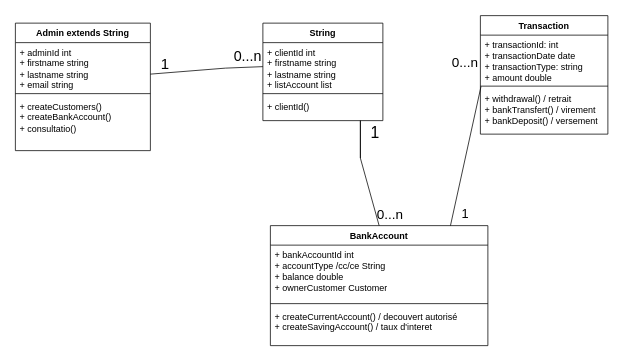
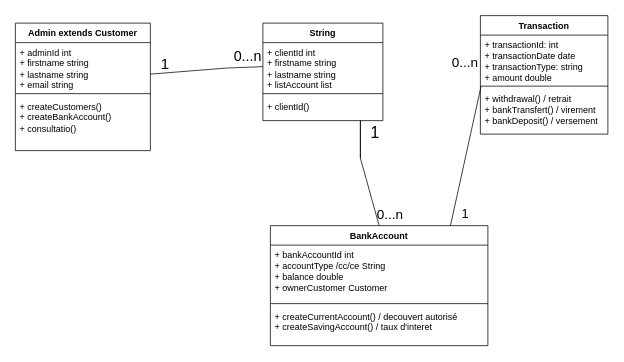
  <mxCell id="0" />
  <mxCell id="1" parent="0" />
  <mxCell id="2" value="Transaction" style="swimlane;fontStyle=1;align=center;verticalAlign=top;childLayout=stackLayout;horizontal=1;startSize=26;horizontalStack=0;resizeParent=1;resizeParentMax=0;resizeLast=0;collapsible=1;marginBottom=0;whiteSpace=wrap;html=1;" parent="1" vertex="1"><mxGeometry x="640" y="20" width="170" height="158" as="geometry" /></mxCell>
  <mxCell id="3" value="+ transactionId: int&lt;div&gt;+ transactionDate date&lt;/div&gt;&lt;div&gt;+ transactionType: string&lt;/div&gt;&lt;div&gt;+ amount double&lt;/div&gt;" style="text;strokeColor=none;fillColor=none;align=left;verticalAlign=top;spacingLeft=4;spacingRight=4;overflow=hidden;rotatable=0;points=[[0,0.5],[1,0.5]];portConstraint=eastwest;whiteSpace=wrap;html=1;" parent="2" vertex="1"><mxGeometry y="26" width="170" height="64" as="geometry" /></mxCell>
  <mxCell id="4" value="" style="line;strokeWidth=1;fillColor=none;align=left;verticalAlign=middle;spacingTop=-1;spacingLeft=3;spacingRight=3;rotatable=0;labelPosition=right;points=[];portConstraint=eastwest;strokeColor=inherit;" parent="2" vertex="1"><mxGeometry y="90" width="170" height="8" as="geometry" /></mxCell>
  <mxCell id="5" value="+ withdrawal() / retrait&lt;div&gt;+ bankTransfert() / virement&lt;/div&gt;&lt;div&gt;+ bankDeposit() / versement&lt;/div&gt;" style="text;strokeColor=none;fillColor=none;align=left;verticalAlign=top;spacingLeft=4;spacingRight=4;overflow=hidden;rotatable=0;points=[[0,0.5],[1,0.5]];portConstraint=eastwest;whiteSpace=wrap;html=1;" parent="2" vertex="1"><mxGeometry y="98" width="170" height="60" as="geometry" /></mxCell>
  <mxCell id="6" value="String" style="swimlane;fontStyle=1;align=center;verticalAlign=top;childLayout=stackLayout;horizontal=1;startSize=26;horizontalStack=0;resizeParent=1;resizeParentMax=0;resizeLast=0;collapsible=1;marginBottom=0;whiteSpace=wrap;html=1;" parent="1" vertex="1"><mxGeometry x="350" y="30" width="160" height="130" as="geometry" /></mxCell>
  <mxCell id="7" value="+ clientId int&lt;div&gt;+ firstname string&lt;/div&gt;&lt;div&gt;+ lastname string&lt;/div&gt;&lt;div&gt;+ listAccount list&lt;/div&gt;" style="text;strokeColor=none;fillColor=none;align=left;verticalAlign=top;spacingLeft=4;spacingRight=4;overflow=hidden;rotatable=0;points=[[0,0.5],[1,0.5]];portConstraint=eastwest;whiteSpace=wrap;html=1;" parent="6" vertex="1"><mxGeometry y="26" width="160" height="64" as="geometry" /></mxCell>
  <mxCell id="8" value="" style="line;strokeWidth=1;fillColor=none;align=left;verticalAlign=middle;spacingTop=-1;spacingLeft=3;spacingRight=3;rotatable=0;labelPosition=right;points=[];portConstraint=eastwest;strokeColor=inherit;" parent="6" vertex="1"><mxGeometry y="90" width="160" height="8" as="geometry" /></mxCell>
  <mxCell id="9" value="+ clientId()" style="text;strokeColor=none;fillColor=none;align=left;verticalAlign=top;spacingLeft=4;spacingRight=4;overflow=hidden;rotatable=0;points=[[0,0.5],[1,0.5]];portConstraint=eastwest;whiteSpace=wrap;html=1;" parent="6" vertex="1"><mxGeometry y="98" width="160" height="32" as="geometry" /></mxCell>
  <mxCell id="10" value="BankAccount" style="swimlane;fontStyle=1;align=center;verticalAlign=top;childLayout=stackLayout;horizontal=1;startSize=26;horizontalStack=0;resizeParent=1;resizeParentMax=0;resizeLast=0;collapsible=1;marginBottom=0;whiteSpace=wrap;html=1;" parent="1" vertex="1"><mxGeometry x="360" y="300" width="290" height="160" as="geometry" /></mxCell>
  <mxCell id="11" value="&lt;div&gt;+ bankAccountId int&lt;/div&gt;+ accountType /cc/ce String&lt;div&gt;+ balance double&lt;/div&gt;&lt;div&gt;+ ownerCustomer Customer&lt;/div&gt;" style="text;strokeColor=none;fillColor=none;align=left;verticalAlign=top;spacingLeft=4;spacingRight=4;overflow=hidden;rotatable=0;points=[[0,0.5],[1,0.5]];portConstraint=eastwest;whiteSpace=wrap;html=1;" parent="10" vertex="1"><mxGeometry y="26" width="290" height="74" as="geometry" /></mxCell>
  <mxCell id="12" value="" style="line;strokeWidth=1;fillColor=none;align=left;verticalAlign=middle;spacingTop=-1;spacingLeft=3;spacingRight=3;rotatable=0;labelPosition=right;points=[];portConstraint=eastwest;strokeColor=inherit;" parent="10" vertex="1"><mxGeometry y="100" width="290" height="8" as="geometry" /></mxCell>
  <mxCell id="13" value="+ createCurrentAccount() / decouvert autorisé&lt;div&gt;+ createSavingAccount() / taux d'interet&lt;/div&gt;" style="text;strokeColor=none;fillColor=none;align=left;verticalAlign=top;spacingLeft=4;spacingRight=4;overflow=hidden;rotatable=0;points=[[0,0.5],[1,0.5]];portConstraint=eastwest;whiteSpace=wrap;html=1;" parent="10" vertex="1"><mxGeometry y="108" width="290" height="52" as="geometry" /></mxCell>
- <mxCell id="14" value="Admin extends String" style="swimlane;fontStyle=1;align=center;verticalAlign=top;childLayout=stackLayout;horizontal=1;startSize=26;horizontalStack=0;resizeParent=1;resizeParentMax=0;resizeLast=0;collapsible=1;marginBottom=0;whiteSpace=wrap;html=1;" parent="1" vertex="1"><mxGeometry x="20" y="30" width="180" height="170" as="geometry" /></mxCell>
+ <mxCell id="14" value="Admin extends Customer" style="swimlane;fontStyle=1;align=center;verticalAlign=top;childLayout=stackLayout;horizontal=1;startSize=26;horizontalStack=0;resizeParent=1;resizeParentMax=0;resizeLast=0;collapsible=1;marginBottom=0;whiteSpace=wrap;html=1;" parent="1" vertex="1"><mxGeometry x="20" y="30" width="180" height="170" as="geometry" /></mxCell>
  <mxCell id="15" value="+ adminId int&lt;div&gt;+ firstname string&lt;/div&gt;&lt;div&gt;+ lastname string&lt;/div&gt;&lt;div&gt;+ email string&lt;/div&gt;" style="text;strokeColor=none;fillColor=none;align=left;verticalAlign=top;spacingLeft=4;spacingRight=4;overflow=hidden;rotatable=0;points=[[0,0.5],[1,0.5]];portConstraint=eastwest;whiteSpace=wrap;html=1;" parent="14" vertex="1"><mxGeometry y="26" width="180" height="64" as="geometry" /></mxCell>
  <mxCell id="16" value="" style="line;strokeWidth=1;fillColor=none;align=left;verticalAlign=middle;spacingTop=-1;spacingLeft=3;spacingRight=3;rotatable=0;labelPosition=right;points=[];portConstraint=eastwest;strokeColor=inherit;" parent="14" vertex="1"><mxGeometry y="90" width="180" height="8" as="geometry" /></mxCell>
  <mxCell id="17" value="+ createCustomers()&lt;div&gt;+ createBankAccount()&lt;/div&gt;&lt;div&gt;+ consultatio()&lt;/div&gt;" style="text;strokeColor=none;fillColor=none;align=left;verticalAlign=top;spacingLeft=4;spacingRight=4;overflow=hidden;rotatable=0;points=[[0,0.5],[1,0.5]];portConstraint=eastwest;whiteSpace=wrap;html=1;" parent="14" vertex="1"><mxGeometry y="98" width="180" height="72" as="geometry" /></mxCell>
  <mxCell id="18" value="" style="endArrow=none;html=1;rounded=0;entryX=0.005;entryY=-0.058;entryDx=0;entryDy=0;entryPerimeter=0;exitX=0.828;exitY=0;exitDx=0;exitDy=0;exitPerimeter=0;" parent="1" source="10" target="5" edge="1"><mxGeometry width="50" height="50" relative="1" as="geometry"><mxPoint x="510" y="100" as="sourcePoint" /><mxPoint x="560" y="50" as="targetPoint" /></mxGeometry></mxCell>
  <mxCell id="19" value="" style="endArrow=none;html=1;rounded=0;entryX=0.5;entryY=0;entryDx=0;entryDy=0;" parent="1" target="10" edge="1"><mxGeometry width="50" height="50" relative="1" as="geometry"><mxPoint x="480" y="210" as="sourcePoint" /><mxPoint x="510" y="180" as="targetPoint" /><Array as="points"><mxPoint x="480" y="160" /><mxPoint x="480" y="210" /></Array></mxGeometry></mxCell>
  <mxCell id="20" value="" style="endArrow=none;html=1;rounded=0;entryX=0;entryY=0.5;entryDx=0;entryDy=0;exitX=0;exitY=1;exitDx=0;exitDy=0;strokeColor=default;" parent="1" source="23" target="7" edge="1"><mxGeometry width="50" height="50" relative="1" as="geometry"><mxPoint x="240" y="110" as="sourcePoint" /><mxPoint x="290" y="60" as="targetPoint" /></mxGeometry></mxCell>
  <mxCell id="21" value="&lt;font style=&quot;font-size: 20px;&quot;&gt;1&lt;/font&gt;" style="text;strokeColor=none;align=center;fillColor=none;html=1;verticalAlign=middle;whiteSpace=wrap;rounded=0;" parent="1" vertex="1"><mxGeometry x="190" y="68" width="60" height="30" as="geometry" /></mxCell>
  <mxCell id="22" value="" style="endArrow=none;html=1;rounded=0;entryX=0;entryY=1;entryDx=0;entryDy=0;strokeColor=default;" parent="1" target="23" edge="1"><mxGeometry width="50" height="50" relative="1" as="geometry"><mxPoint x="200" y="98" as="sourcePoint" /><mxPoint x="350" y="88" as="targetPoint" /></mxGeometry></mxCell>
  <mxCell id="23" value="&lt;font style=&quot;font-size: 19px;&quot;&gt;0...n&lt;/font&gt;" style="text;strokeColor=none;align=center;fillColor=none;html=1;verticalAlign=middle;whiteSpace=wrap;rounded=0;" parent="1" vertex="1"><mxGeometry x="300" y="60" width="60" height="30" as="geometry" /></mxCell>
  <mxCell id="24" value="&lt;font style=&quot;font-size: 21px;&quot;&gt;1&lt;/font&gt;" style="text;strokeColor=none;align=center;fillColor=none;html=1;verticalAlign=middle;whiteSpace=wrap;rounded=0;" parent="1" vertex="1"><mxGeometry x="470" y="160" width="60" height="30" as="geometry" /></mxCell>
  <mxCell id="25" value="&lt;font style=&quot;font-size: 18px;&quot;&gt;0...n&lt;/font&gt;" style="text;strokeColor=none;align=center;fillColor=none;html=1;verticalAlign=middle;whiteSpace=wrap;rounded=0;" parent="1" vertex="1"><mxGeometry x="490" y="270" width="60" height="30" as="geometry" /></mxCell>
  <mxCell id="26" value="&lt;font style=&quot;font-size: 17px;&quot;&gt;1&lt;/font&gt;" style="text;strokeColor=none;align=center;fillColor=none;html=1;verticalAlign=middle;whiteSpace=wrap;rounded=0;" parent="1" vertex="1"><mxGeometry x="590" y="270" width="60" height="30" as="geometry" /></mxCell>
  <mxCell id="27" value="&lt;font style=&quot;font-size: 18px;&quot;&gt;0...n&lt;/font&gt;" style="text;strokeColor=none;align=center;fillColor=none;html=1;verticalAlign=middle;whiteSpace=wrap;rounded=0;" parent="1" vertex="1"><mxGeometry x="590" y="68" width="60" height="30" as="geometry" /></mxCell>
